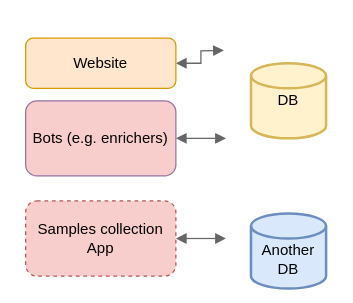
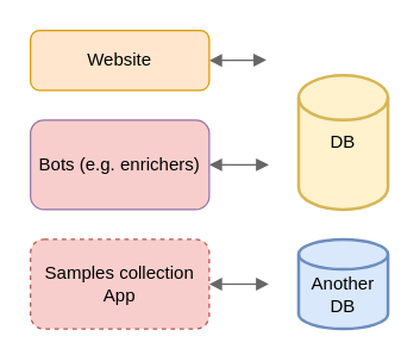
  <mxCell id="0" />
  <mxCell id="1" parent="0" />
  <mxCell id="2" style="edgeStyle=orthogonalEdgeStyle;rounded=0;orthogonalLoop=1;jettySize=auto;html=1;entryX=-0.014;entryY=0.164;entryDx=0;entryDy=0;entryPerimeter=0;startArrow=block;startFill=1;endArrow=block;endFill=1;fillColor=#f5f5f5;strokeColor=#666666;" edge="1" parent="1" source="3"><mxGeometry relative="1" as="geometry"><mxPoint x="178.32" y="39.68" as="targetPoint" /></mxGeometry></mxCell>
- <mxCell id="3" value="Website" style="rounded=1;whiteSpace=wrap;html=1;fillColor=#ffe6cc;strokeColor=#d79b00;" vertex="1" parent="1"><mxGeometry x="20" y="30" width="120" height="40" as="geometry" /></mxCell>
+ <mxCell id="3" value="Website" style="rounded=1;whiteSpace=wrap;html=1;fillColor=#ffe6cc;strokeColor=#d79b00;" vertex="1" parent="1"><mxGeometry x="20" y="20" width="120" height="40" as="geometry" /></mxCell>
  <mxCell id="4" style="edgeStyle=orthogonalEdgeStyle;rounded=0;orthogonalLoop=1;jettySize=auto;html=1;startArrow=block;startFill=1;endArrow=block;endFill=1;fillColor=#f5f5f5;strokeColor=#666666;" edge="1" parent="1" source="5"><mxGeometry relative="1" as="geometry"><mxPoint x="180" y="190" as="targetPoint" /></mxGeometry></mxCell>
  <mxCell id="5" value="Samples collection App" style="rounded=1;whiteSpace=wrap;html=1;spacing=3;fillColor=#f8cecc;strokeColor=#b85450;dashed=1;" vertex="1" parent="1"><mxGeometry x="20" y="160" width="120" height="60" as="geometry" /></mxCell>
  <mxCell id="6" style="edgeStyle=orthogonalEdgeStyle;rounded=0;orthogonalLoop=1;jettySize=auto;html=1;startArrow=block;startFill=1;endArrow=block;endFill=1;fillColor=#f5f5f5;strokeColor=#666666;" edge="1" parent="1"><mxGeometry relative="1" as="geometry"><Array as="points"><mxPoint x="170" y="110" /><mxPoint x="170" y="110" /></Array><mxPoint x="140" y="110" as="sourcePoint" /><mxPoint x="180" y="110" as="targetPoint" /></mxGeometry></mxCell>
  <mxCell id="7" value="Bots (e.g. enrichers)" style="rounded=1;whiteSpace=wrap;html=1;fillColor=#f8cecc;strokeColor=#9673a6;" vertex="1" parent="1"><mxGeometry x="20" y="80" width="120" height="60" as="geometry" /></mxCell>
- <mxCell id="8" value="DB" style="strokeWidth=2;html=1;shape=mxgraph.flowchart.database;whiteSpace=wrap;fillColor=#fff2cc;strokeColor=#d6b656;" vertex="1" parent="1"><mxGeometry x="200" y="50" width="60" height="60" as="geometry" /></mxCell>
- <mxCell id="9" value="&lt;br&gt;Another&lt;br&gt;DB" style="strokeWidth=2;html=1;shape=mxgraph.flowchart.database;whiteSpace=wrap;fillColor=#dae8fc;strokeColor=#6c8ebf;" vertex="1" parent="1"><mxGeometry x="200" y="170" width="60" height="60" as="geometry" /></mxCell>
+ <mxCell id="8" value="DB" style="strokeWidth=2;html=1;shape=mxgraph.flowchart.database;whiteSpace=wrap;fillColor=#fff2cc;strokeColor=#d6b656;" vertex="1" parent="1"><mxGeometry x="200" y="50" width="60" height="90" as="geometry" /></mxCell>
+ <mxCell id="9" value="&lt;br&gt;Another&lt;br&gt;DB" style="strokeWidth=2;html=1;shape=mxgraph.flowchart.database;whiteSpace=wrap;fillColor=#dae8fc;strokeColor=#6c8ebf;" vertex="1" parent="1"><mxGeometry x="200" y="160" width="60" height="60" as="geometry" /></mxCell>
